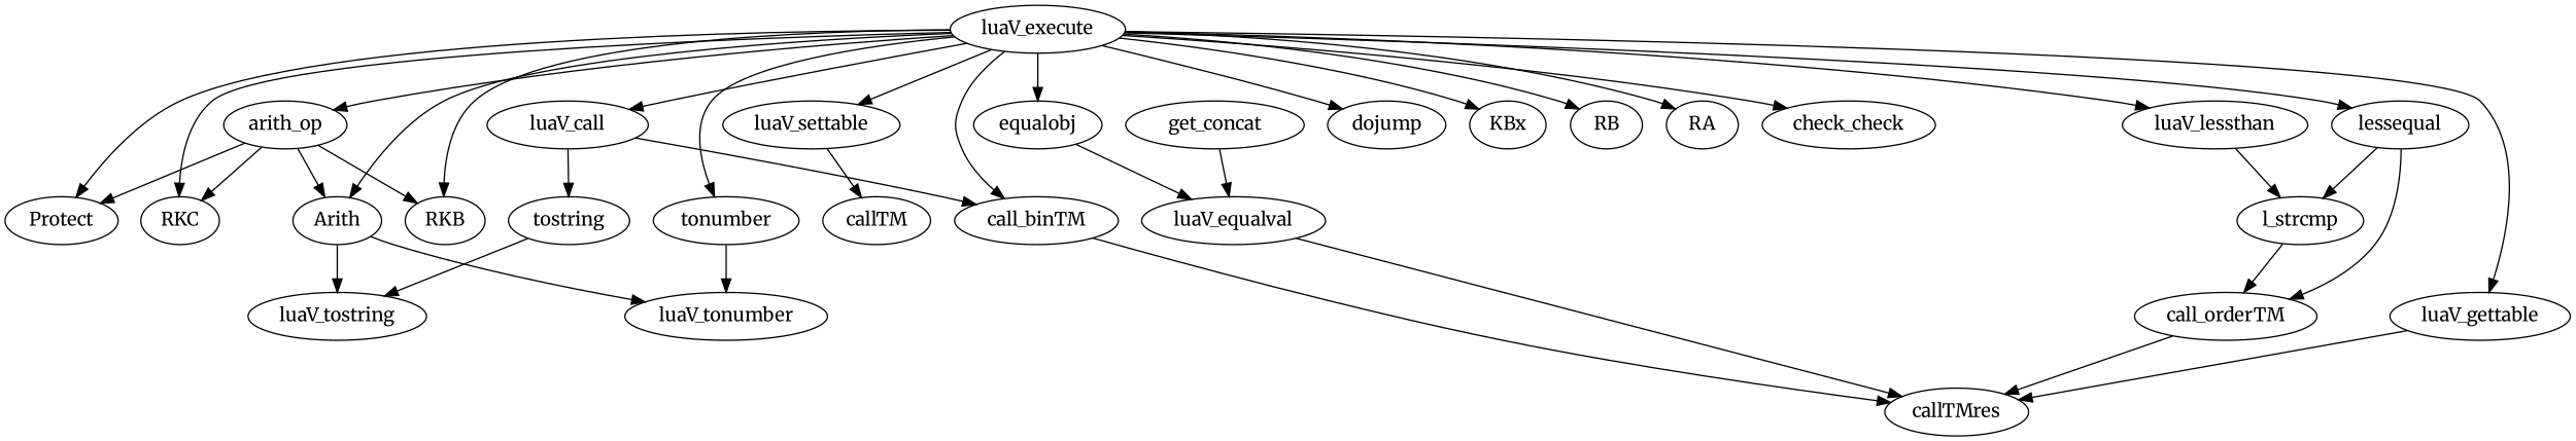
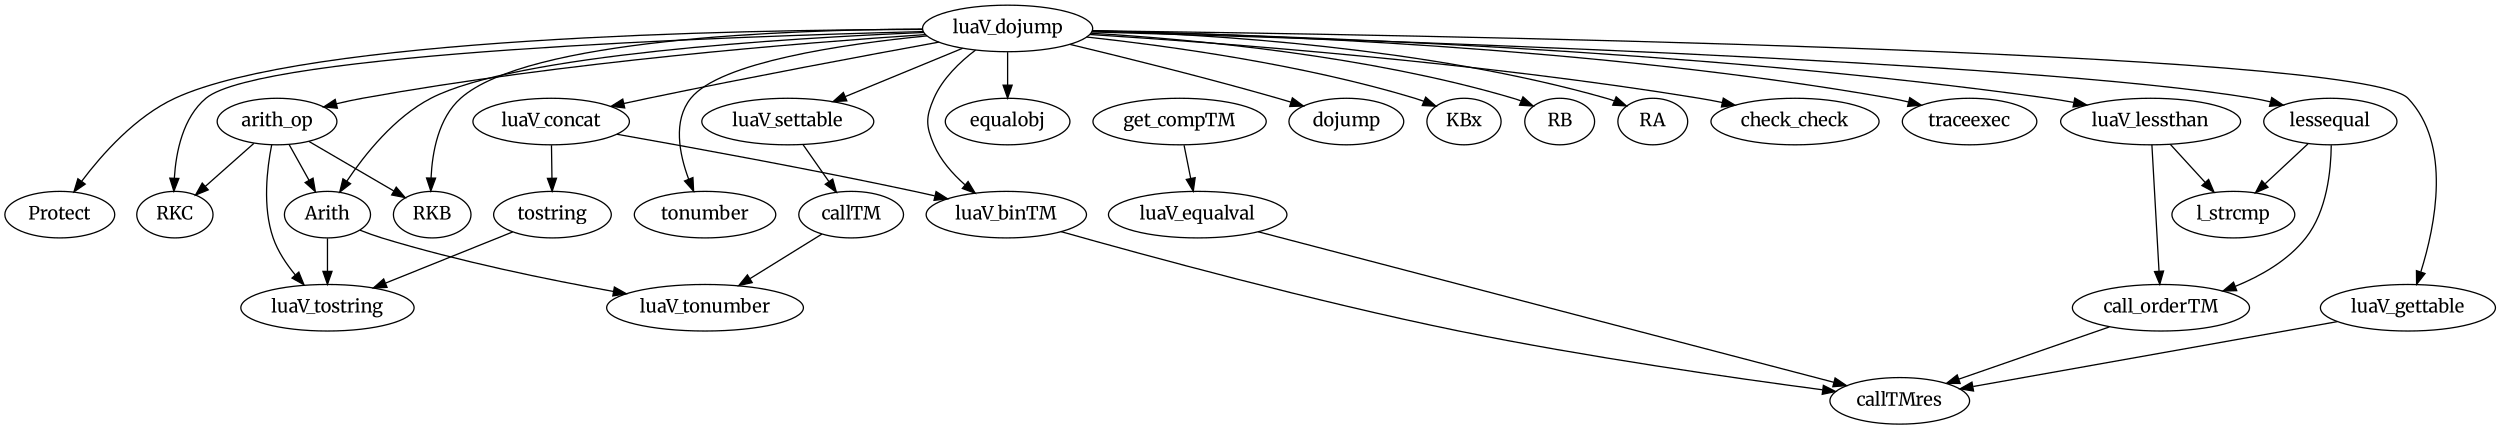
  digraph {
    fontname=Merriweather
    rankdir=TB
    node [fontname=Merriweather]
    edge [fontname=Merriweather]
-   luaV_execute
+   luaV_execute [label=luaV_dojump]
    arith_op
    Protect
    dojump
    KBx
    RKC
    RKB
    RB
    RA
    n10 [label=check_check]
    Arith
-   luaV_concat [label=luaV_call]
+   luaV_concat
    equalobj
    lessequal
    luaV_lessthan
-   call_binTM
+   call_binTM [label=luaV_binTM]
    luaV_settable
    luaV_gettable
+   traceexec
    tonumber
    luaV_tonumber
    luaV_tostring
    tostring
    luaV_equalval
    l_strcmp
    call_orderTM
    callTMres
    callTM
-   get_compTM [label=get_concat]
+   get_compTM
    luaV_execute -> arith_op
    luaV_execute -> Protect
    luaV_execute -> dojump
    luaV_execute -> KBx
    luaV_execute -> RKC
    luaV_execute -> RKB
    luaV_execute -> RB
    luaV_execute -> RA
    luaV_execute -> n10
    luaV_execute -> Arith
    luaV_execute -> luaV_concat
    luaV_execute -> equalobj
    luaV_execute -> lessequal
    luaV_execute -> luaV_lessthan
    luaV_execute -> call_binTM
    luaV_execute -> luaV_settable
    luaV_execute -> luaV_gettable
+   luaV_execute -> traceexec
    luaV_execute -> tonumber
-   arith_op -> Protect
+   arith_op -> luaV_tostring
    arith_op -> RKC
    arith_op -> RKB
    arith_op -> Arith
    Arith -> luaV_tonumber
    Arith -> luaV_tostring
    luaV_concat -> call_binTM
    luaV_concat -> tostring
-   equalobj -> luaV_equalval
    lessequal -> l_strcmp
    lessequal -> call_orderTM
    luaV_lessthan -> l_strcmp
-   l_strcmp -> call_orderTM
+   luaV_lessthan -> call_orderTM
    call_binTM -> callTMres
    luaV_settable -> callTM
    luaV_gettable -> callTMres
-   tonumber -> luaV_tonumber
+   callTM -> luaV_tonumber
    tostring -> luaV_tostring
    luaV_equalval -> callTMres
    call_orderTM -> callTMres
    get_compTM -> luaV_equalval
  }
